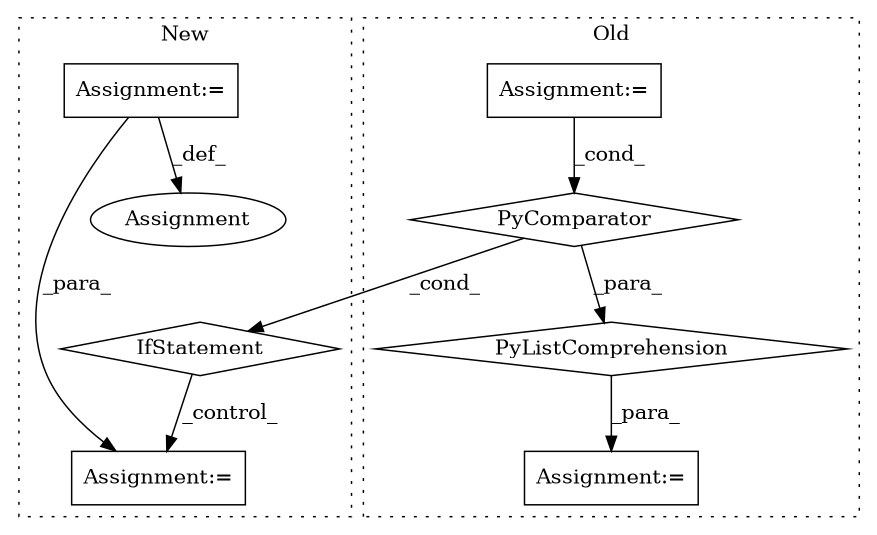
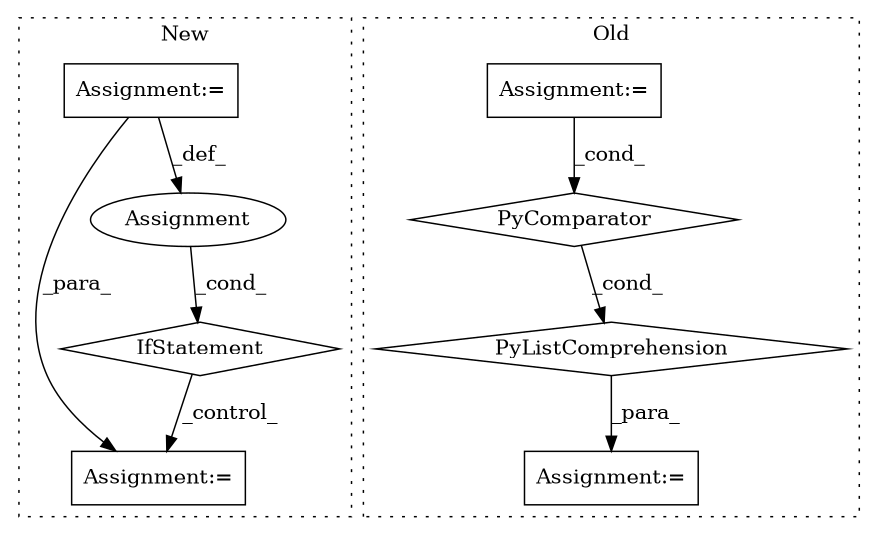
  digraph {
    node [a=7 l=27 s=1424 shape=box]
    n1 [a=109 l=104 label=PyListComprehension s=1355 shape=diamond]
    n2 [label="Assignment:="]
    n3 [a=113 label=PyComparator shape=diamond]
    n4 [l=12 label="Assignment:=" s=1343]
    n5 [a=25 l="4,2" label=IfStatement s="2088,2144" shape=diamond]
    n6 [l="53,2" label="Assignment:=" s="1959,2040"]
    n7 [l=1 label="Assignment:=" s=2347]
    n8 [a=42 label=Assignment shape=ellipse l="" s=""]
    subgraph cluster_1 {
      label=Old
      style=dotted
      n1
      n2
      n3
      n4
    }
    subgraph cluster_2 {
      label=New
      style=dotted
      n5
      n6
      n7
      n8
    }
    n1 -> n4 [label=_para_]
    n2 -> n3 [label=_cond_]
-   n3 -> n1 [label=_para_]
+   n3 -> n1 [label=_cond_]
    n5 -> n7 [label=_control_]
    n6 -> n7 [label=_para_]
    n6 -> n8 [label=_def_]
-   n3 -> n5 [label=_cond_]
+   n8 -> n5 [label=_cond_]
  }
